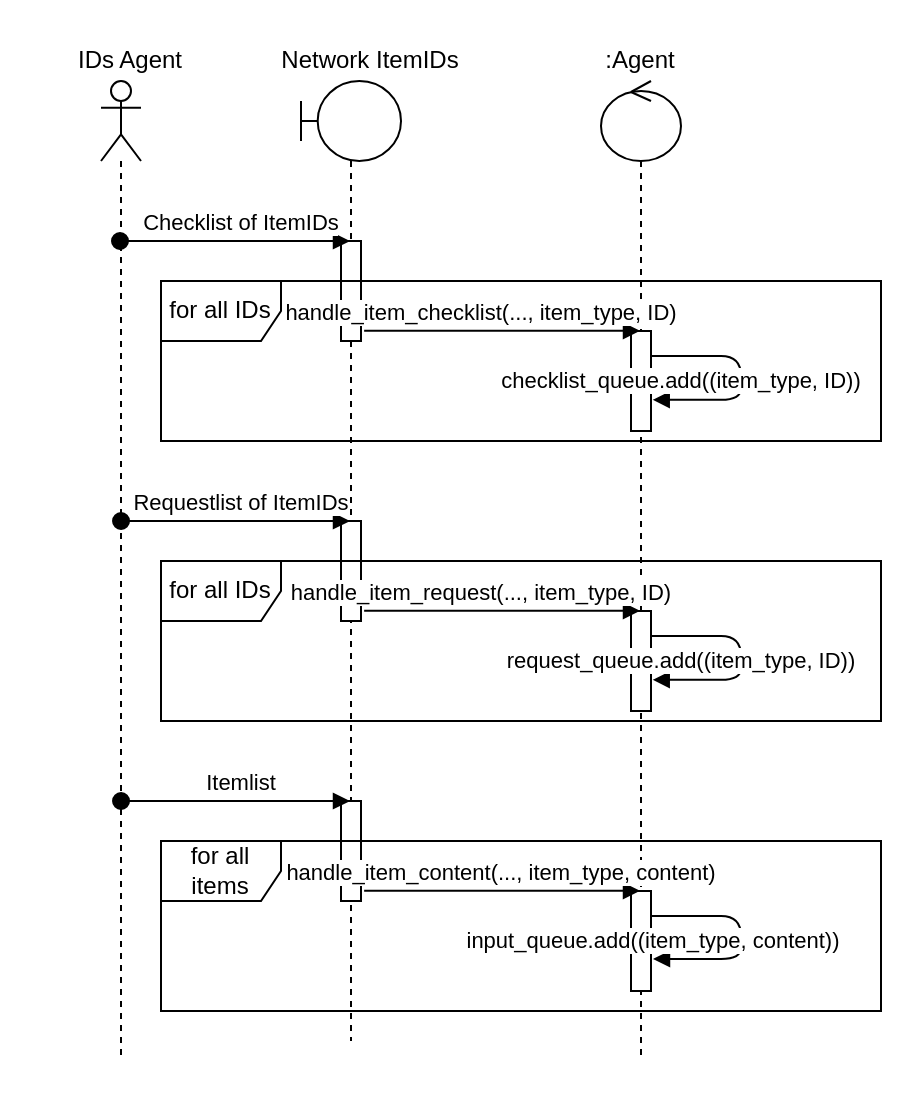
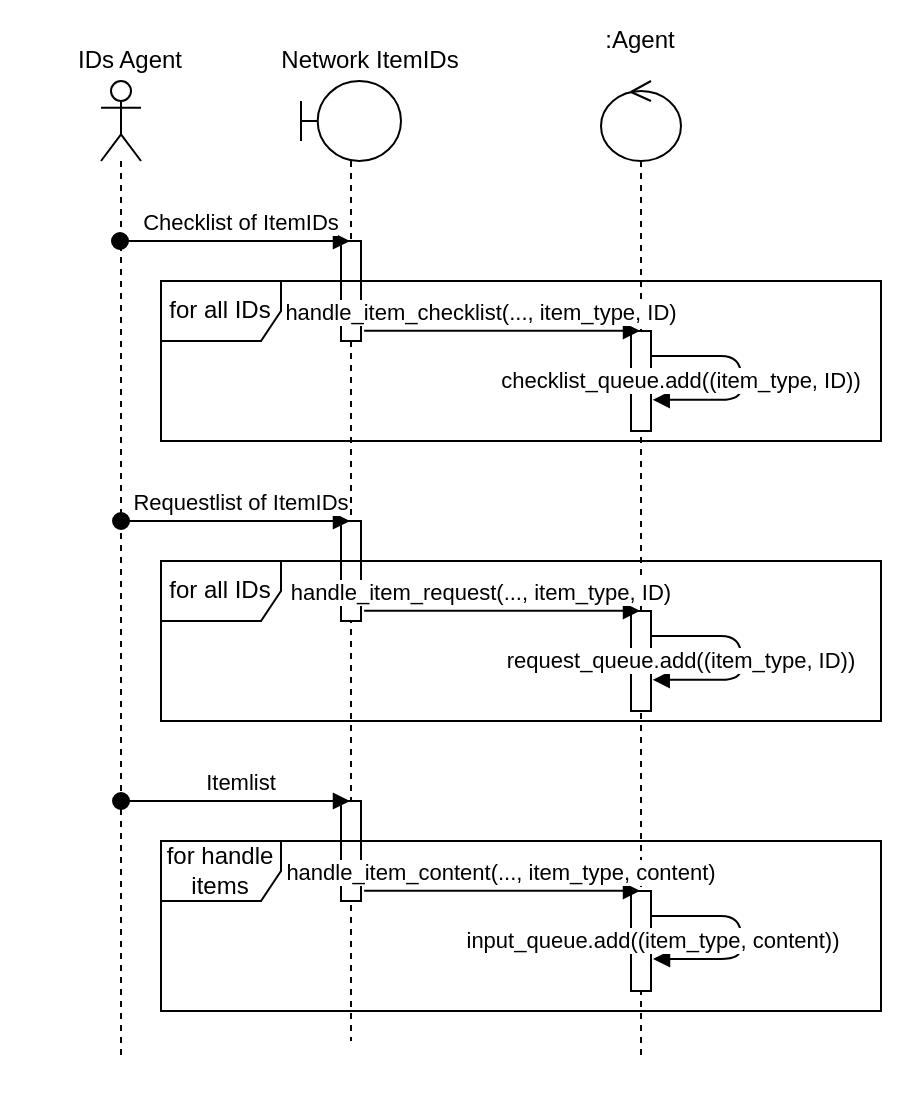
  <mxCell id="0" />
  <mxCell id="1" parent="0" />
  <mxCell id="2" value="" style="shape=umlLifeline;participant=umlActor;perimeter=lifelinePerimeter;whiteSpace=wrap;html=1;container=1;collapsible=0;recursiveResize=0;verticalAlign=top;spacingTop=36;outlineConnect=0;" parent="1" vertex="1"><mxGeometry x="50" y="40" width="20" height="490" as="geometry" /></mxCell>
  <mxCell id="3" value="IDs Agent" style="text;html=1;strokeColor=none;fillColor=none;align=center;verticalAlign=middle;whiteSpace=wrap;rounded=0;" parent="1" vertex="1"><mxGeometry x="20" y="20" width="90" height="20" as="geometry" /></mxCell>
  <mxCell id="4" value="" style="shape=umlLifeline;participant=umlBoundary;perimeter=lifelinePerimeter;whiteSpace=wrap;html=1;container=1;collapsible=0;recursiveResize=0;verticalAlign=top;spacingTop=36;outlineConnect=0;" parent="1" vertex="1"><mxGeometry x="150" y="40" width="50" height="480" as="geometry" /></mxCell>
  <mxCell id="5" value="" style="html=1;points=[];perimeter=orthogonalPerimeter;" parent="4" vertex="1"><mxGeometry x="20" y="80" width="10" height="50" as="geometry" /></mxCell>
  <mxCell id="6" value="Network ItemIDs" style="text;html=1;strokeColor=none;fillColor=none;align=center;verticalAlign=middle;whiteSpace=wrap;rounded=0;" parent="1" vertex="1"><mxGeometry x="120" y="20" width="130" height="20" as="geometry" /></mxCell>
  <mxCell id="7" value="" style="shape=umlLifeline;participant=umlControl;perimeter=lifelinePerimeter;whiteSpace=wrap;html=1;container=1;collapsible=0;recursiveResize=0;verticalAlign=top;spacingTop=36;outlineConnect=0;" parent="1" vertex="1"><mxGeometry x="300" y="40" width="40" height="490" as="geometry" /></mxCell>
  <mxCell id="8" value="" style="html=1;points=[];perimeter=orthogonalPerimeter;" parent="7" vertex="1"><mxGeometry x="15" y="125" width="10" height="50" as="geometry" /></mxCell>
  <mxCell id="9" value="checklist_queue.add((item_type, ID))" style="html=1;verticalAlign=bottom;endArrow=block;exitX=0.99;exitY=0.25;exitDx=0;exitDy=0;exitPerimeter=0;edgeStyle=orthogonalEdgeStyle;entryX=1.086;entryY=0.688;entryDx=0;entryDy=0;entryPerimeter=0;" parent="7" source="8" target="8" edge="1"><mxGeometry x="0.745" width="80" relative="1" as="geometry"><mxPoint x="-10" y="160" as="sourcePoint" /><mxPoint x="50" y="160" as="targetPoint" /><Array as="points"><mxPoint x="70" y="138" /><mxPoint x="70" y="159" /></Array><mxPoint as="offset" /></mxGeometry></mxCell>
  <mxCell id="10" value="Checklist of ItemIDs" style="html=1;verticalAlign=bottom;startArrow=oval;startFill=1;endArrow=block;startSize=8;" parent="1" source="2" target="4" edge="1"><mxGeometry x="0.048" width="60" relative="1" as="geometry"><mxPoint x="90" y="120" as="sourcePoint" /><mxPoint x="150" y="120" as="targetPoint" /><Array as="points"><mxPoint x="120" y="120" /></Array><mxPoint as="offset" /></mxGeometry></mxCell>
  <mxCell id="11" value="handle_item_checklist(..., item_type, ID)" style="html=1;verticalAlign=bottom;endArrow=block;exitX=1.157;exitY=0.898;exitDx=0;exitDy=0;exitPerimeter=0;" parent="1" source="5" target="7" edge="1"><mxGeometry x="-0.153" width="80" relative="1" as="geometry"><mxPoint x="290" y="150" as="sourcePoint" /><mxPoint x="370" y="150" as="targetPoint" /><mxPoint as="offset" /></mxGeometry></mxCell>
  <mxCell id="12" value="for all IDs" style="shape=umlFrame;whiteSpace=wrap;html=1;" parent="1" vertex="1"><mxGeometry x="80" y="140" width="360" height="80" as="geometry" /></mxCell>
- <mxCell id="13" value=":Agent" style="text;html=1;strokeColor=none;fillColor=none;align=center;verticalAlign=middle;whiteSpace=wrap;rounded=0;" parent="1" vertex="1"><mxGeometry x="300" y="20" width="40" height="20" as="geometry" /></mxCell>
+ <mxCell id="13" value=":Agent" style="text;html=1;strokeColor=none;fillColor=none;align=center;verticalAlign=middle;whiteSpace=wrap;rounded=0;" parent="1" vertex="1"><mxGeometry x="300" y="10" width="40" height="20" as="geometry" /></mxCell>
  <mxCell id="14" value="" style="html=1;points=[];perimeter=orthogonalPerimeter;" parent="1" vertex="1"><mxGeometry x="170" y="260" width="10" height="50" as="geometry" /></mxCell>
  <mxCell id="15" value="" style="html=1;points=[];perimeter=orthogonalPerimeter;" parent="1" vertex="1"><mxGeometry x="315" y="305" width="10" height="50" as="geometry" /></mxCell>
  <mxCell id="16" value="request_queue.add((item_type, ID))" style="html=1;verticalAlign=bottom;endArrow=block;exitX=0.99;exitY=0.25;exitDx=0;exitDy=0;exitPerimeter=0;edgeStyle=orthogonalEdgeStyle;entryX=1.086;entryY=0.688;entryDx=0;entryDy=0;entryPerimeter=0;" parent="1" source="15" target="15" edge="1"><mxGeometry x="0.745" width="80" relative="1" as="geometry"><mxPoint x="0" y="260" as="sourcePoint" /><mxPoint x="60" y="260" as="targetPoint" /><Array as="points"><mxPoint x="370" y="318" /><mxPoint x="370" y="339" /></Array><mxPoint as="offset" /></mxGeometry></mxCell>
  <mxCell id="17" value="Requestlist of ItemIDs" style="html=1;verticalAlign=bottom;startArrow=oval;startFill=1;endArrow=block;startSize=8;" parent="1" edge="1"><mxGeometry x="0.048" width="60" relative="1" as="geometry"><mxPoint x="60.024" y="260" as="sourcePoint" /><mxPoint x="174.5" y="260" as="targetPoint" /><Array as="points"><mxPoint x="120" y="260" /></Array><mxPoint as="offset" /></mxGeometry></mxCell>
  <mxCell id="18" value="handle_item_request(..., item_type, ID)" style="html=1;verticalAlign=bottom;endArrow=block;exitX=1.157;exitY=0.898;exitDx=0;exitDy=0;exitPerimeter=0;" parent="1" source="14" edge="1"><mxGeometry x="-0.153" width="80" relative="1" as="geometry"><mxPoint x="290" y="290" as="sourcePoint" /><mxPoint x="319.5" y="304.9" as="targetPoint" /><mxPoint as="offset" /></mxGeometry></mxCell>
  <mxCell id="19" value="for all IDs" style="shape=umlFrame;whiteSpace=wrap;html=1;" parent="1" vertex="1"><mxGeometry x="80" y="280" width="360" height="80" as="geometry" /></mxCell>
  <mxCell id="20" value="" style="html=1;points=[];perimeter=orthogonalPerimeter;" parent="1" vertex="1"><mxGeometry x="170" y="400" width="10" height="50" as="geometry" /></mxCell>
  <mxCell id="21" value="" style="html=1;points=[];perimeter=orthogonalPerimeter;" parent="1" vertex="1"><mxGeometry x="315" y="445" width="10" height="50" as="geometry" /></mxCell>
  <mxCell id="22" value="input_queue.add((item_type, content))" style="html=1;verticalAlign=bottom;endArrow=block;exitX=0.99;exitY=0.25;exitDx=0;exitDy=0;exitPerimeter=0;edgeStyle=orthogonalEdgeStyle;" parent="1" source="21" edge="1"><mxGeometry x="1" width="80" relative="1" as="geometry"><mxPoint x="0" y="400" as="sourcePoint" /><mxPoint x="326" y="479" as="targetPoint" /><Array as="points"><mxPoint x="370" y="458" /><mxPoint x="370" y="479" /></Array><mxPoint as="offset" /></mxGeometry></mxCell>
  <mxCell id="23" value="Itemlist" style="html=1;verticalAlign=bottom;startArrow=oval;startFill=1;endArrow=block;startSize=8;" parent="1" edge="1"><mxGeometry x="0.048" width="60" relative="1" as="geometry"><mxPoint x="60.024" y="400" as="sourcePoint" /><mxPoint x="174.5" y="400" as="targetPoint" /><Array as="points"><mxPoint x="120" y="400" /></Array><mxPoint as="offset" /></mxGeometry></mxCell>
  <mxCell id="24" value="handle_item_content(..., item_type, content)" style="html=1;verticalAlign=bottom;endArrow=block;exitX=1.157;exitY=0.898;exitDx=0;exitDy=0;exitPerimeter=0;" parent="1" source="20" edge="1"><mxGeometry x="-0.008" width="80" relative="1" as="geometry"><mxPoint x="290" y="430" as="sourcePoint" /><mxPoint x="319.5" y="444.9" as="targetPoint" /><mxPoint as="offset" /></mxGeometry></mxCell>
- <mxCell id="25" value="for all items" style="shape=umlFrame;whiteSpace=wrap;html=1;" parent="1" vertex="1"><mxGeometry x="80" y="420" width="360" height="85" as="geometry" /></mxCell>
+ <mxCell id="25" value="for handle items" style="shape=umlFrame;whiteSpace=wrap;html=1;" parent="1" vertex="1"><mxGeometry x="80" y="420" width="360" height="85" as="geometry" /></mxCell>
